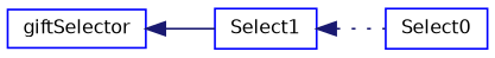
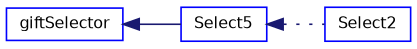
  digraph {
    rankdir=LR
    node [color=blue fillcolor=white fontname=Helvetica fontsize=10 shape=record style=filled]
    edge [color=midnightblue dir=back fontname=Helvetica fontsize=10 labelfontname=Helvetica labelfontsize=10]
    n1 [height=0.2 label=giftSelector width=0.4]
-   n2 [height=0.2 label=Select1 width=0.4]
-   n3 [height=0.2 label=Select0 width=0.4]
+   n2 [height=0.2 label=Select5 width=0.4]
+   n3 [height=0.2 label=Select2 width=0.4]
    n1 -> n2 [style=solid]
    n2 -> n3 [style=dotted]
  }
